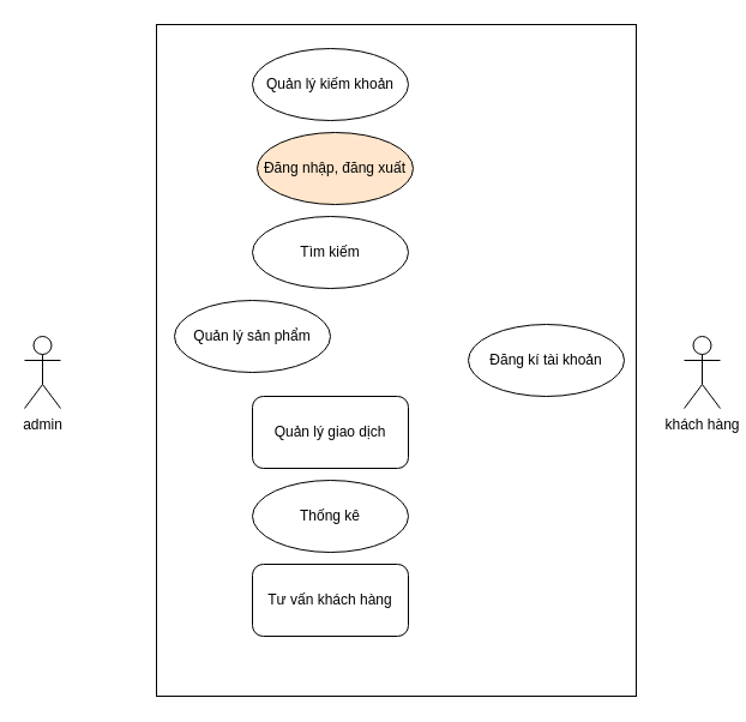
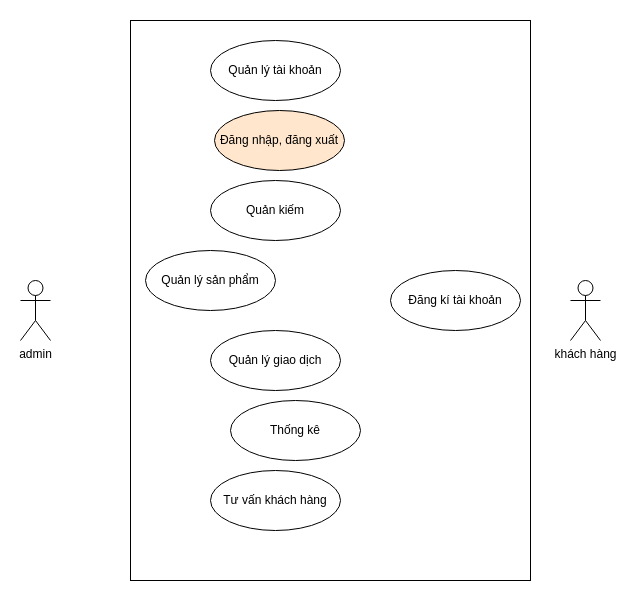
  <mxCell id="0" />
  <mxCell id="1" parent="0" />
  <mxCell id="2" value="" style="rounded=0;whiteSpace=wrap;html=1;" vertex="1" parent="1"><mxGeometry x="130" y="20" width="400" height="560" as="geometry" /></mxCell>
  <mxCell id="3" value="admin" style="shape=umlActor;verticalLabelPosition=bottom;verticalAlign=top;html=1;outlineConnect=0;" vertex="1" parent="1"><mxGeometry x="20" y="280" width="30" height="60" as="geometry" /></mxCell>
  <mxCell id="4" value="khách hàng" style="shape=umlActor;verticalLabelPosition=bottom;verticalAlign=top;html=1;outlineConnect=0;" vertex="1" parent="1"><mxGeometry x="570" y="280" width="30" height="60" as="geometry" /></mxCell>
- <mxCell id="5" value="Tư vấn khách hàng" style="whiteSpace=wrap;html=1;rounded=1;" vertex="1" parent="1"><mxGeometry x="210" y="470" width="130" height="60" as="geometry" /></mxCell>
- <mxCell id="6" value="Thống kê" style="ellipse;whiteSpace=wrap;html=1;" vertex="1" parent="1"><mxGeometry x="210" y="400" width="130" height="60" as="geometry" /></mxCell>
- <mxCell id="7" value="Quản lý giao dịch" style="whiteSpace=wrap;html=1;rounded=1;" vertex="1" parent="1"><mxGeometry x="210" y="330" width="130" height="60" as="geometry" /></mxCell>
+ <mxCell id="5" value="Tư vấn khách hàng" style="ellipse;whiteSpace=wrap;html=1;" vertex="1" parent="1"><mxGeometry x="210" y="470" width="130" height="60" as="geometry" /></mxCell>
+ <mxCell id="6" value="Thống kê" style="ellipse;whiteSpace=wrap;html=1;" vertex="1" parent="1"><mxGeometry x="230" y="400" width="130" height="60" as="geometry" /></mxCell>
+ <mxCell id="7" value="Quản lý giao dịch" style="ellipse;whiteSpace=wrap;html=1;" vertex="1" parent="1"><mxGeometry x="210" y="330" width="130" height="60" as="geometry" /></mxCell>
  <mxCell id="8" value="Quản lý sản phẩm" style="ellipse;whiteSpace=wrap;html=1;" vertex="1" parent="1"><mxGeometry x="145" y="250" width="130" height="60" as="geometry" /></mxCell>
- <mxCell id="9" value="Tìm kiếm" style="ellipse;whiteSpace=wrap;html=1;" vertex="1" parent="1"><mxGeometry x="210" y="180" width="130" height="60" as="geometry" /></mxCell>
+ <mxCell id="9" value="Quản kiếm" style="ellipse;whiteSpace=wrap;html=1;" vertex="1" parent="1"><mxGeometry x="210" y="180" width="130" height="60" as="geometry" /></mxCell>
  <mxCell id="10" value="Đăng nhập, đăng xuất" style="ellipse;whiteSpace=wrap;html=1;fillColor=#ffe6cc;" vertex="1" parent="1"><mxGeometry x="214" y="110" width="130" height="60" as="geometry" /></mxCell>
- <mxCell id="11" value="Quản lý kiếm khoản" style="ellipse;whiteSpace=wrap;html=1;" vertex="1" parent="1"><mxGeometry x="210" y="40" width="130" height="60" as="geometry" /></mxCell>
+ <mxCell id="11" value="Quản lý tài khoản" style="ellipse;whiteSpace=wrap;html=1;" vertex="1" parent="1"><mxGeometry x="210" y="40" width="130" height="60" as="geometry" /></mxCell>
  <mxCell id="12" value="Đăng kí tài khoản" style="ellipse;whiteSpace=wrap;html=1;" vertex="1" parent="1"><mxGeometry x="390" y="270" width="130" height="60" as="geometry" /></mxCell>
